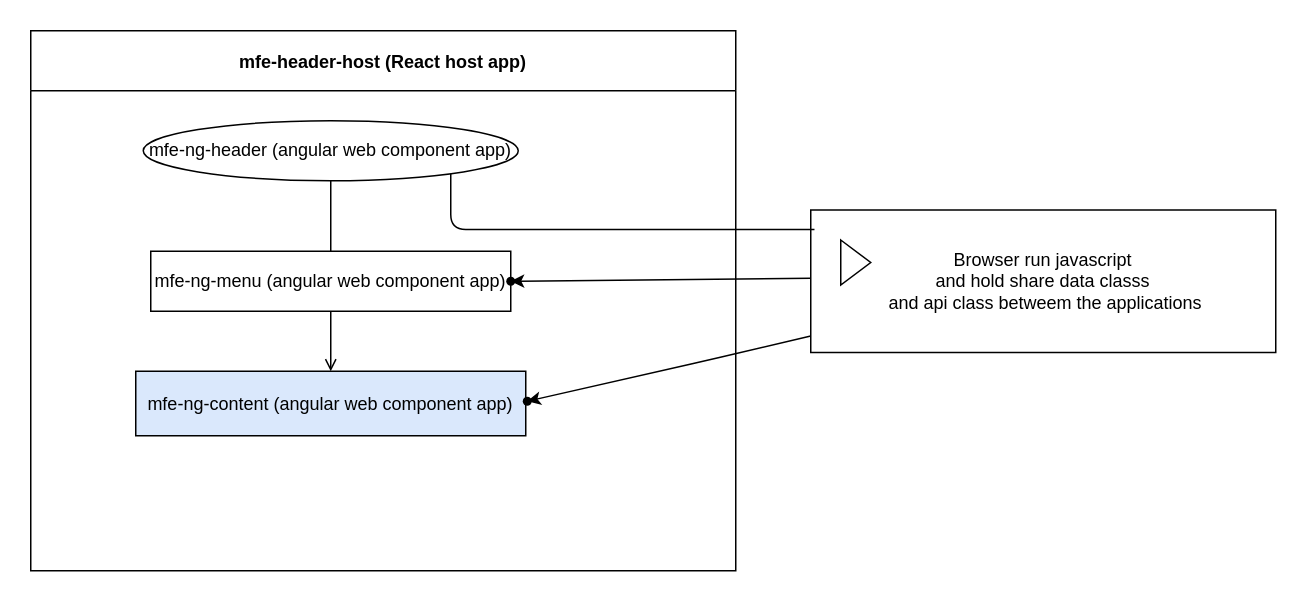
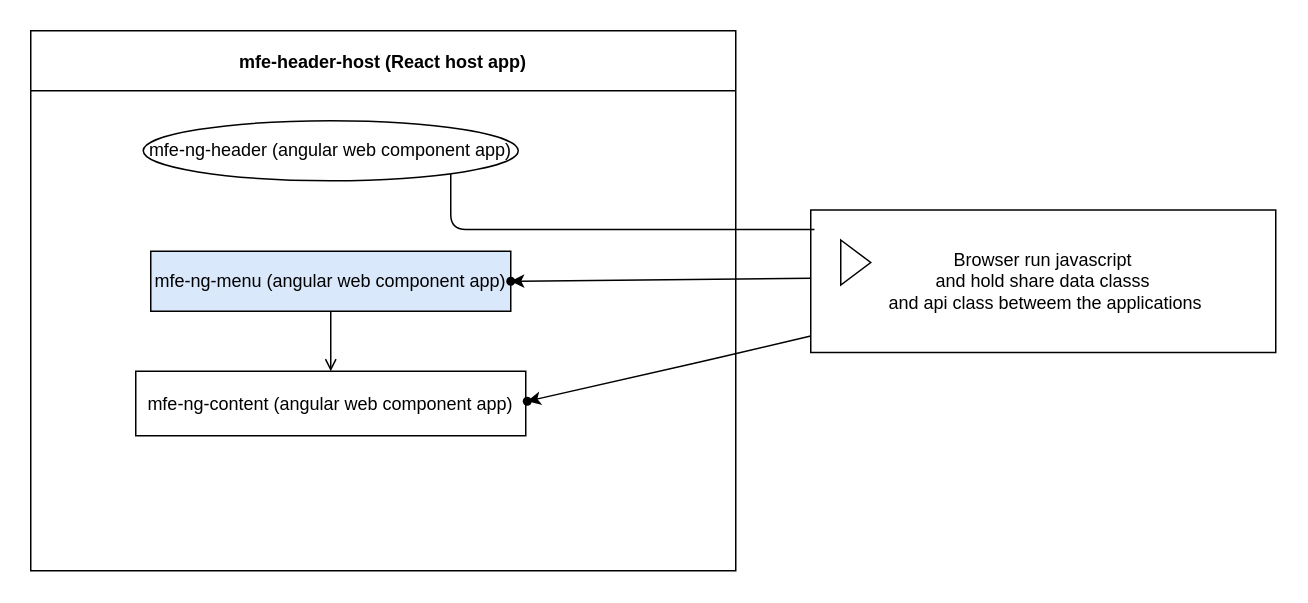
  <mxCell id="0" />
  <mxCell id="1" parent="0" />
  <mxCell id="2" value="mfe-header-host (React host app)" style="swimlane;startSize=40;horizontal=1;containerType=tree;" vertex="1" parent="1"><mxGeometry x="20" y="20" width="470" height="360" as="geometry" /></mxCell>
- <mxCell id="3" value="" style="edgeStyle=elbowEdgeStyle;elbow=vertical;startArrow=none;endArrow=none;rounded=0;" edge="1" parent="2" source="4" target="5"><mxGeometry relative="1" as="geometry" /></mxCell>
  <mxCell id="4" value="mfe-ng-header (angular web component app)" style="ellipse;whiteSpace=wrap;html=1;treeFolding=1;treeMoving=1;newEdgeStyle={&quot;edgeStyle&quot;:&quot;elbowEdgeStyle&quot;,&quot;startArrow&quot;:&quot;none&quot;,&quot;endArrow&quot;:&quot;none&quot;};" vertex="1" parent="2"><mxGeometry x="75" y="60" width="250" height="40" as="geometry" /></mxCell>
- <mxCell id="5" value="mfe-ng-menu (angular web component app)" style="whiteSpace=wrap;html=1;treeFolding=1;treeMoving=1;newEdgeStyle={&quot;edgeStyle&quot;:&quot;elbowEdgeStyle&quot;,&quot;startArrow&quot;:&quot;none&quot;,&quot;endArrow&quot;:&quot;none&quot;};" vertex="1" parent="2"><mxGeometry x="80" y="147" width="240" height="40" as="geometry" /></mxCell>
+ <mxCell id="5" value="mfe-ng-menu (angular web component app)" style="whiteSpace=wrap;html=1;treeFolding=1;treeMoving=1;newEdgeStyle={&quot;edgeStyle&quot;:&quot;elbowEdgeStyle&quot;,&quot;startArrow&quot;:&quot;none&quot;,&quot;endArrow&quot;:&quot;none&quot;};fillColor=#dae8fc;" vertex="1" parent="2"><mxGeometry x="80" y="147" width="240" height="40" as="geometry" /></mxCell>
  <mxCell id="6" value="" style="edgeStyle=elbowEdgeStyle;elbow=vertical;startArrow=none;endArrow=open;rounded=0;" edge="1" target="7" source="5" parent="2"><mxGeometry relative="1" as="geometry"><mxPoint x="150.0" y="140" as="sourcePoint" /></mxGeometry></mxCell>
- <mxCell id="7" value="mfe-ng-content (angular web component app)" style="whiteSpace=wrap;html=1;treeFolding=1;treeMoving=1;newEdgeStyle={&quot;edgeStyle&quot;:&quot;elbowEdgeStyle&quot;,&quot;startArrow&quot;:&quot;none&quot;,&quot;endArrow&quot;:&quot;none&quot;};fillColor=#dae8fc;" vertex="1" parent="2"><mxGeometry x="70" y="227" width="260" height="43" as="geometry" /></mxCell>
+ <mxCell id="7" value="mfe-ng-content (angular web component app)" style="whiteSpace=wrap;html=1;treeFolding=1;treeMoving=1;newEdgeStyle={&quot;edgeStyle&quot;:&quot;elbowEdgeStyle&quot;,&quot;startArrow&quot;:&quot;none&quot;,&quot;endArrow&quot;:&quot;none&quot;};" vertex="1" parent="2"><mxGeometry x="70" y="227" width="260" height="43" as="geometry" /></mxCell>
  <mxCell id="8" value="" style="shape=waypoint;sketch=0;size=6;pointerEvents=1;points=[];fillColor=default;resizable=0;rotatable=0;perimeter=centerPerimeter;snapToPoint=1;" vertex="1" parent="2"><mxGeometry x="311" y="227" width="40" height="40" as="geometry" /></mxCell>
  <mxCell id="9" value="" style="shape=waypoint;sketch=0;size=6;pointerEvents=1;points=[];fillColor=default;resizable=0;rotatable=0;perimeter=centerPerimeter;snapToPoint=1;" vertex="1" parent="2"><mxGeometry x="300" y="147" width="40" height="40" as="geometry" /></mxCell>
  <mxCell id="10" value="" style="edgeStyle=none;html=1;" edge="1" parent="1" source="12" target="8"><mxGeometry relative="1" as="geometry"><Array as="points"><mxPoint x="470" y="240" /></Array></mxGeometry></mxCell>
  <mxCell id="11" value="" style="edgeStyle=none;html=1;" edge="1" parent="1" source="12" target="9"><mxGeometry relative="1" as="geometry"><Array as="points"><mxPoint x="540" y="185" /></Array></mxGeometry></mxCell>
  <mxCell id="12" value="Browser run javascript&lt;br&gt;and hold share data classs&lt;br&gt;&amp;nbsp;and api class betweem the applications" style="html=1;whiteSpace=wrap;container=1;recursiveResize=0;collapsible=0;" vertex="1" parent="1"><mxGeometry x="540" y="139.5" width="310" height="95" as="geometry" /></mxCell>
  <mxCell id="13" value="" style="triangle;html=1;whiteSpace=wrap;" vertex="1" parent="12"><mxGeometry x="20" y="20" width="20" height="30" as="geometry" /></mxCell>
  <mxCell id="14" value="" style="edgeStyle=elbowEdgeStyle;html=1;elbow=horizontal;startArrow=none;endArrow=none;entryX=0.008;entryY=0.137;entryDx=0;entryDy=0;entryPerimeter=0;" edge="1" source="4" target="12" parent="1"><mxGeometry relative="1" as="geometry"><Array as="points"><mxPoint x="300" y="110" /></Array></mxGeometry></mxCell>
